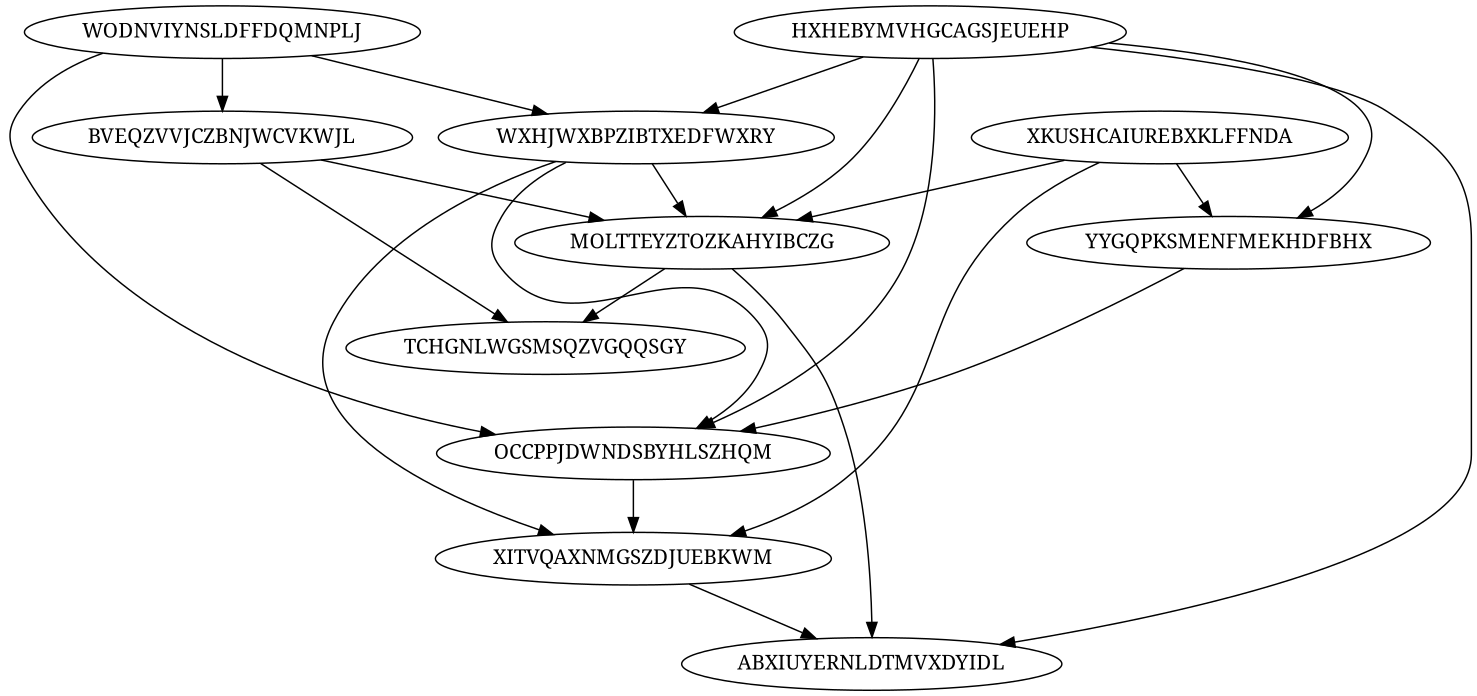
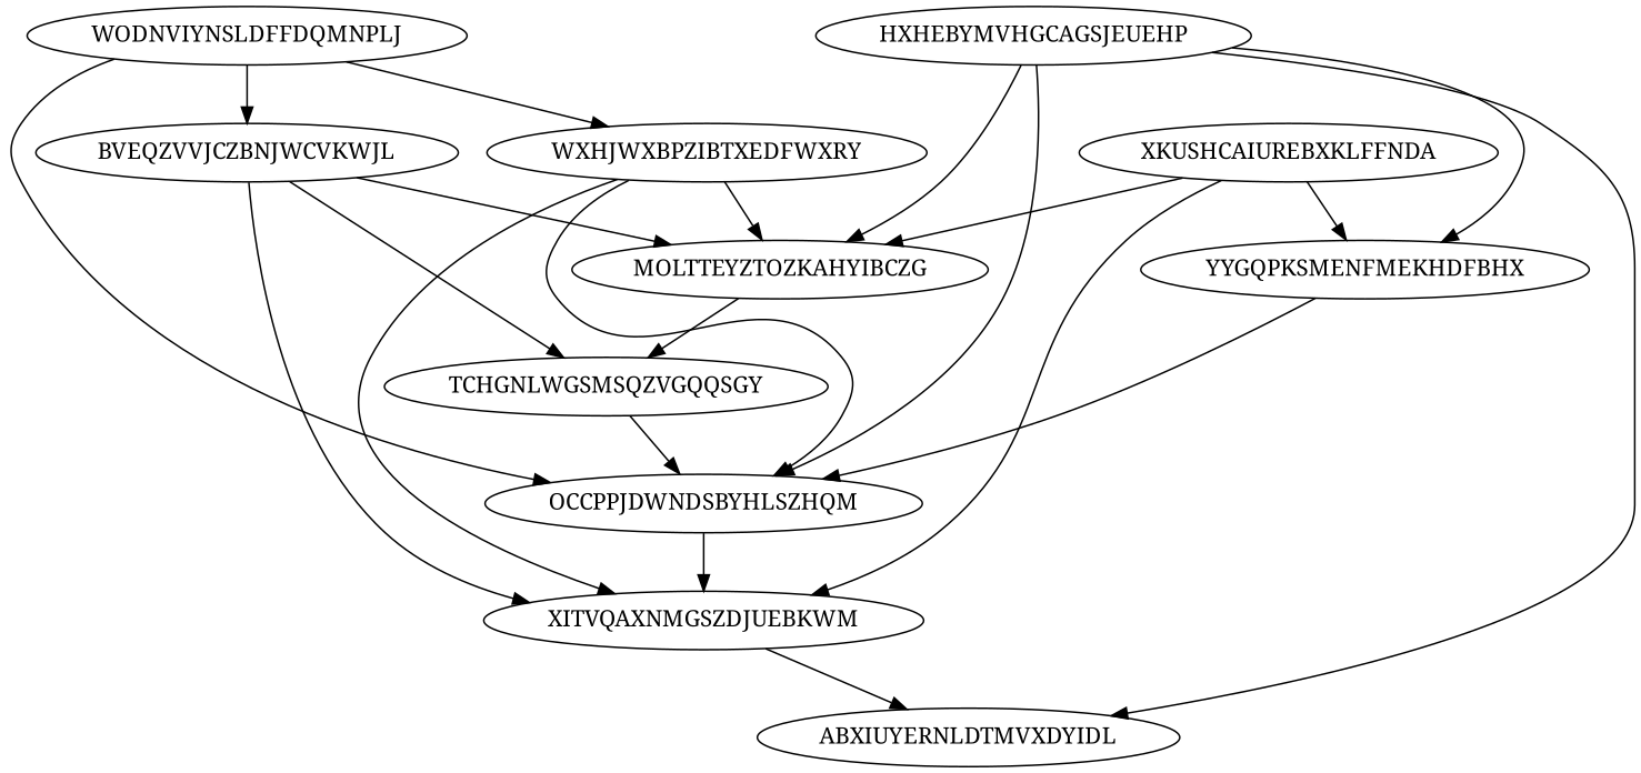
  digraph {
    fontname="Noto Serif"
    node [Processor=2 Start=0 Weight=19 fontname="Noto Serif"]
    edge [Weight=16 fontname="Noto Serif"]
    WODNVIYNSLDFFDQMNPLJ [Processor=1]
    BVEQZVVJCZBNJWCVKWJL [Start=35 Weight=18]
    WXHJWXBPZIBTXEDFWXRY [Processor=1 Start=26 Weight=14]
    OCCPPJDWNDSBYHLSZHQM [Start=80]
    MOLTTEYZTOZKAHYIBCZG [Start=55 Weight=14]
    TCHGNLWGSMSQZVGQQSGY [Start=69 Weight=11]
    XITVQAXNMGSZDJUEBKWM [Start=99 Weight=16]
    ABXIUYERNLDTMVXDYIDL [Start=115 Weight=15]
    HXHEBYMVHGCAGSJEUEHP [Weight=10]
    YYGQPKSMENFMEKHDFBHX [Processor=1 Start=40 Weight=18]
    XKUSHCAIUREBXKLFFNDA [Processor=3 Weight=15]
    WODNVIYNSLDFFDQMNPLJ -> BVEQZVVJCZBNJWCVKWJL
    WODNVIYNSLDFFDQMNPLJ -> WXHJWXBPZIBTXEDFWXRY [Weight=14]
    WODNVIYNSLDFFDQMNPLJ -> OCCPPJDWNDSBYHLSZHQM [Weight=14]
    BVEQZVVJCZBNJWCVKWJL -> MOLTTEYZTOZKAHYIBCZG [Weight=14]
    BVEQZVVJCZBNJWCVKWJL -> TCHGNLWGSMSQZVGQQSGY [Weight=17]
+   BVEQZVVJCZBNJWCVKWJL -> XITVQAXNMGSZDJUEBKWM [Weight=12]
    WXHJWXBPZIBTXEDFWXRY -> OCCPPJDWNDSBYHLSZHQM [Weight=11]
    WXHJWXBPZIBTXEDFWXRY -> MOLTTEYZTOZKAHYIBCZG [Weight=15]
    WXHJWXBPZIBTXEDFWXRY -> XITVQAXNMGSZDJUEBKWM [Weight=12]
    OCCPPJDWNDSBYHLSZHQM -> XITVQAXNMGSZDJUEBKWM [Weight=12]
    MOLTTEYZTOZKAHYIBCZG -> TCHGNLWGSMSQZVGQQSGY [Weight=18]
-   MOLTTEYZTOZKAHYIBCZG -> ABXIUYERNLDTMVXDYIDL
+   TCHGNLWGSMSQZVGQQSGY -> OCCPPJDWNDSBYHLSZHQM [Weight=10]
    XITVQAXNMGSZDJUEBKWM -> ABXIUYERNLDTMVXDYIDL
-   HXHEBYMVHGCAGSJEUEHP -> WXHJWXBPZIBTXEDFWXRY
    HXHEBYMVHGCAGSJEUEHP -> OCCPPJDWNDSBYHLSZHQM
    HXHEBYMVHGCAGSJEUEHP -> MOLTTEYZTOZKAHYIBCZG [Weight=18]
    HXHEBYMVHGCAGSJEUEHP -> ABXIUYERNLDTMVXDYIDL [Weight=17]
    HXHEBYMVHGCAGSJEUEHP -> YYGQPKSMENFMEKHDFBHX [Weight=17]
    YYGQPKSMENFMEKHDFBHX -> OCCPPJDWNDSBYHLSZHQM [Weight=19]
    XKUSHCAIUREBXKLFFNDA -> MOLTTEYZTOZKAHYIBCZG [Weight=10]
    XKUSHCAIUREBXKLFFNDA -> XITVQAXNMGSZDJUEBKWM
    XKUSHCAIUREBXKLFFNDA -> YYGQPKSMENFMEKHDFBHX
  }
